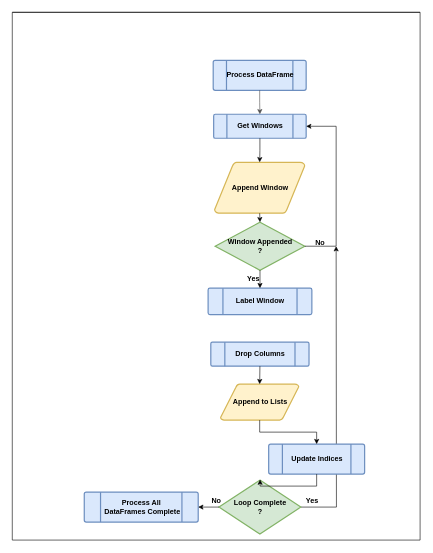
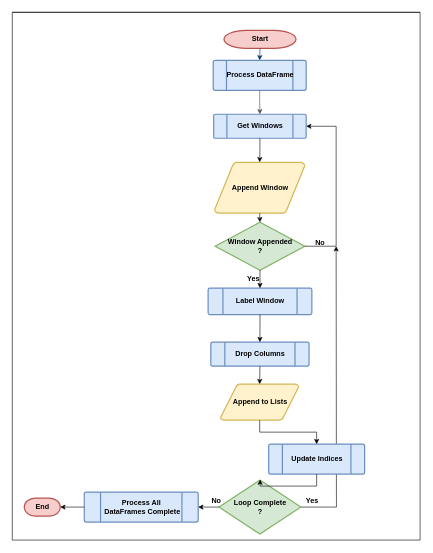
  <mxCell id="0" />
  <mxCell id="1" parent="0" />
  <mxCell id="2" value="" style="group;movable=0;resizable=0;rotatable=0;deletable=0;editable=0;locked=1;connectable=0;" vertex="1" connectable="0" parent="1"><mxGeometry x="20" y="20" width="680" height="880" as="geometry" /></mxCell>
+ <mxCell id="3" value="&lt;b&gt;Start&lt;/b&gt;" style="shape=mxgraph.flowchart.terminator;strokeWidth=2;gradientDirection=north;fontStyle=0;html=1;fillColor=#f8cecc;strokeColor=#b85450;movable=0;resizable=0;rotatable=0;deletable=0;editable=0;locked=1;connectable=0;" parent="2" vertex="1"><mxGeometry x="353.01" y="30" width="120" height="30" as="geometry" /></mxCell>
+ <mxCell id="4" style="fontStyle=1;strokeColor=#003366;strokeWidth=1;html=1;entryX=0.5;entryY=0;entryDx=0;entryDy=0;entryPerimeter=0;fontColor=#4D4D4D;exitX=0.5;exitY=1;exitDx=0;exitDy=0;exitPerimeter=0;movable=0;resizable=0;rotatable=0;deletable=0;editable=0;locked=1;connectable=0;" parent="2" source="3" target="11" edge="1"><mxGeometry relative="1" as="geometry"><mxPoint x="225.765" y="100" as="targetPoint" /><Array as="points" /></mxGeometry></mxCell>
  <mxCell id="5" value="Yes" style="text;fontStyle=1;html=1;strokeColor=none;gradientColor=none;fillColor=none;strokeWidth=2;movable=0;resizable=0;rotatable=0;deletable=0;editable=0;locked=1;connectable=0;" parent="2" vertex="1"><mxGeometry x="390" y="430" width="40" height="26" as="geometry" /></mxCell>
  <mxCell id="6" value="&lt;b&gt;No&lt;/b&gt;" style="text;fontStyle=0;html=1;strokeColor=none;gradientColor=none;fillColor=none;strokeWidth=2;align=center;movable=0;resizable=0;rotatable=0;deletable=0;editable=0;locked=1;connectable=0;" parent="2" vertex="1"><mxGeometry x="492.5" y="370" width="40" height="26" as="geometry" /></mxCell>
  <mxCell id="7" style="edgeStyle=orthogonalEdgeStyle;rounded=0;orthogonalLoop=1;jettySize=auto;html=1;exitX=1;exitY=0.5;exitDx=0;exitDy=0;exitPerimeter=0;movable=0;resizable=0;rotatable=0;deletable=0;editable=0;locked=1;connectable=0;" edge="1" parent="2" source="8"><mxGeometry relative="1" as="geometry"><mxPoint x="540.0" y="390" as="targetPoint" /></mxGeometry></mxCell>
  <mxCell id="8" value="&lt;b&gt;Loop Complete&lt;br&gt;?&lt;/b&gt;" style="shape=mxgraph.flowchart.decision;strokeWidth=2;gradientDirection=north;fontStyle=0;html=1;fillColor=#d5e8d4;strokeColor=#82b366;movable=0;resizable=0;rotatable=0;deletable=0;editable=0;locked=1;connectable=0;" parent="2" vertex="1"><mxGeometry x="344.7" y="780" width="136.38" height="90" as="geometry" /></mxCell>
  <mxCell id="9" value="&lt;font style=&quot;font-size: 12px;&quot;&gt;&lt;b style=&quot;font-size: 12px;&quot;&gt;Process All&lt;br&gt;&amp;nbsp;DataFrames Complete&lt;/b&gt;&lt;/font&gt;" style="shape=mxgraph.flowchart.predefined_process;strokeWidth=2;gradientDirection=north;fontStyle=0;html=1;verticalAlign=middle;fontSize=12;fillColor=#dae8fc;strokeColor=#6c8ebf;movable=0;resizable=0;rotatable=0;deletable=0;editable=0;locked=1;connectable=0;" parent="2" vertex="1"><mxGeometry x="120" y="800" width="190" height="50" as="geometry" /></mxCell>
+ <mxCell id="10" value="&lt;b&gt;End&lt;/b&gt;" style="shape=mxgraph.flowchart.terminator;strokeWidth=2;gradientDirection=north;fontStyle=0;html=1;fillColor=#f8cecc;strokeColor=#b85450;movable=0;resizable=0;rotatable=0;deletable=0;editable=0;locked=1;connectable=0;" parent="2" vertex="1"><mxGeometry x="20" y="810" width="60" height="30" as="geometry" /></mxCell>
  <mxCell id="11" value="&lt;b&gt;Process DataFrame&lt;/b&gt;" style="shape=mxgraph.flowchart.predefined_process;strokeWidth=2;gradientDirection=north;fontStyle=0;html=1;verticalAlign=middle;fillColor=#dae8fc;strokeColor=#6c8ebf;movable=0;resizable=0;rotatable=0;deletable=0;editable=0;locked=1;connectable=0;" vertex="1" parent="2"><mxGeometry x="335" y="80" width="155" height="50" as="geometry" /></mxCell>
  <mxCell id="12" value="&lt;b&gt;Append Window&lt;/b&gt;" style="shape=mxgraph.flowchart.data;strokeWidth=2;gradientDirection=north;fontStyle=0;html=1;verticalAlign=middle;fillColor=#fff2cc;strokeColor=#d6b656;movable=0;resizable=0;rotatable=0;deletable=0;editable=0;locked=1;connectable=0;" vertex="1" parent="2"><mxGeometry x="337.24" y="250" width="150.52" height="85" as="geometry" /></mxCell>
  <mxCell id="13" value="&lt;b&gt;Get Windows&lt;/b&gt;" style="shape=mxgraph.flowchart.predefined_process;strokeWidth=2;gradientDirection=north;fontStyle=0;html=1;verticalAlign=middle;fillColor=#dae8fc;strokeColor=#6c8ebf;movable=0;resizable=0;rotatable=0;deletable=0;editable=0;locked=1;connectable=0;" vertex="1" parent="2"><mxGeometry x="335.78" y="170" width="154.22" height="40" as="geometry" /></mxCell>
  <mxCell id="14" value="&lt;b&gt;Window Appended&lt;br&gt;&lt;font style=&quot;font-size: 12px;&quot;&gt;?&lt;/font&gt;&lt;/b&gt;" style="shape=mxgraph.flowchart.decision;strokeWidth=2;gradientDirection=north;fontStyle=0;html=1;verticalAlign=middle;fillColor=#d5e8d4;strokeColor=#82b366;movable=0;resizable=0;rotatable=0;deletable=0;editable=0;locked=1;connectable=0;" vertex="1" parent="2"><mxGeometry x="338.27" y="350" width="149.49" height="80" as="geometry" /></mxCell>
  <mxCell id="15" value="&lt;b&gt;Label Window&lt;/b&gt;" style="shape=mxgraph.flowchart.predefined_process;strokeWidth=2;gradientDirection=north;fontStyle=0;html=1;verticalAlign=middle;fillColor=#dae8fc;strokeColor=#6c8ebf;movable=0;resizable=0;rotatable=0;deletable=0;editable=0;locked=1;connectable=0;" vertex="1" parent="2"><mxGeometry x="326.5" y="460" width="173.01" height="44" as="geometry" /></mxCell>
  <mxCell id="16" value="&lt;b&gt;Update Indices&lt;/b&gt;" style="shape=mxgraph.flowchart.predefined_process;strokeWidth=2;gradientDirection=north;fontStyle=0;html=1;verticalAlign=middle;fillColor=#dae8fc;strokeColor=#6c8ebf;movable=0;resizable=0;rotatable=0;deletable=0;editable=0;locked=1;connectable=0;" vertex="1" parent="2"><mxGeometry x="427.5" y="720" width="160" height="50" as="geometry" /></mxCell>
  <mxCell id="17" style="edgeStyle=orthogonalEdgeStyle;rounded=0;orthogonalLoop=1;jettySize=auto;html=1;exitX=0.5;exitY=1;exitDx=0;exitDy=0;exitPerimeter=0;entryX=0.5;entryY=0;entryDx=0;entryDy=0;entryPerimeter=0;movable=0;resizable=0;rotatable=0;deletable=0;editable=0;locked=1;connectable=0;" edge="1" parent="2" source="13" target="12"><mxGeometry relative="1" as="geometry" /></mxCell>
  <mxCell id="18" style="edgeStyle=orthogonalEdgeStyle;rounded=0;orthogonalLoop=1;jettySize=auto;html=1;exitX=0.5;exitY=1;exitDx=0;exitDy=0;exitPerimeter=0;entryX=0.5;entryY=0;entryDx=0;entryDy=0;entryPerimeter=0;strokeColor=#4D4D4D;movable=0;resizable=0;rotatable=0;deletable=0;editable=0;locked=1;connectable=0;" edge="1" parent="2" source="11" target="13"><mxGeometry relative="1" as="geometry" /></mxCell>
  <mxCell id="19" style="edgeStyle=orthogonalEdgeStyle;rounded=0;orthogonalLoop=1;jettySize=auto;html=1;exitX=0.5;exitY=1;exitDx=0;exitDy=0;exitPerimeter=0;entryX=0.5;entryY=0;entryDx=0;entryDy=0;entryPerimeter=0;movable=0;resizable=0;rotatable=0;deletable=0;editable=0;locked=1;connectable=0;" edge="1" parent="2" source="12" target="14"><mxGeometry relative="1" as="geometry" /></mxCell>
+ <mxCell id="20" style="edgeStyle=orthogonalEdgeStyle;rounded=0;orthogonalLoop=1;jettySize=auto;html=1;exitX=0;exitY=0.5;exitDx=0;exitDy=0;exitPerimeter=0;entryX=1;entryY=0.5;entryDx=0;entryDy=0;entryPerimeter=0;movable=0;resizable=0;rotatable=0;deletable=0;editable=0;locked=1;connectable=0;" edge="1" parent="2" source="9" target="10"><mxGeometry relative="1" as="geometry" /></mxCell>
  <mxCell id="21" style="edgeStyle=orthogonalEdgeStyle;rounded=0;orthogonalLoop=1;jettySize=auto;html=1;exitX=0;exitY=0.5;exitDx=0;exitDy=0;exitPerimeter=0;entryX=1;entryY=0.5;entryDx=0;entryDy=0;entryPerimeter=0;movable=0;resizable=0;rotatable=0;deletable=0;editable=0;locked=1;connectable=0;" edge="1" parent="2" source="8" target="9"><mxGeometry relative="1" as="geometry" /></mxCell>
  <mxCell id="22" value="&lt;b&gt;Drop Columns&lt;/b&gt;" style="shape=mxgraph.flowchart.predefined_process;strokeWidth=2;gradientDirection=north;fontStyle=0;html=1;verticalAlign=middle;fillColor=#dae8fc;strokeColor=#6c8ebf;movable=0;resizable=0;rotatable=0;deletable=0;editable=0;locked=1;connectable=0;" vertex="1" parent="2"><mxGeometry x="331.01" y="550" width="163.76" height="40" as="geometry" /></mxCell>
  <mxCell id="23" style="edgeStyle=orthogonalEdgeStyle;rounded=0;orthogonalLoop=1;jettySize=auto;html=1;exitX=0.5;exitY=1;exitDx=0;exitDy=0;exitPerimeter=0;entryX=0.502;entryY=-0.01;entryDx=0;entryDy=0;entryPerimeter=0;movable=0;resizable=0;rotatable=0;deletable=0;editable=0;locked=1;connectable=0;" edge="1" parent="2" source="16" target="8"><mxGeometry relative="1" as="geometry" /></mxCell>
  <mxCell id="24" value="Yes" style="text;fontStyle=1;html=1;strokeColor=none;gradientColor=none;fillColor=none;strokeWidth=2;movable=0;resizable=0;rotatable=0;deletable=0;editable=0;locked=1;connectable=0;" vertex="1" parent="2"><mxGeometry x="487.76" y="800" width="40" height="26" as="geometry" /></mxCell>
  <mxCell id="25" value="&lt;b&gt;No&lt;/b&gt;" style="text;fontStyle=0;html=1;strokeColor=none;gradientColor=none;fillColor=none;strokeWidth=2;align=center;movable=0;resizable=0;rotatable=0;deletable=0;editable=0;locked=1;connectable=0;" vertex="1" parent="2"><mxGeometry x="320" y="800" width="40" height="26" as="geometry" /></mxCell>
  <mxCell id="26" value="&lt;b&gt;Append to Lists&lt;/b&gt;" style="shape=mxgraph.flowchart.data;strokeWidth=2;gradientDirection=north;fontStyle=0;html=1;verticalAlign=middle;fillColor=#fff2cc;strokeColor=#d6b656;movable=0;resizable=0;rotatable=0;deletable=0;editable=0;locked=1;connectable=0;" vertex="1" parent="2"><mxGeometry x="347.24" y="620" width="130.52" height="60" as="geometry" /></mxCell>
  <mxCell id="27" style="edgeStyle=orthogonalEdgeStyle;rounded=0;orthogonalLoop=1;jettySize=auto;html=1;exitX=0.5;exitY=1;exitDx=0;exitDy=0;exitPerimeter=0;entryX=0.5;entryY=0;entryDx=0;entryDy=0;entryPerimeter=0;movable=0;resizable=0;rotatable=0;deletable=0;editable=0;locked=1;connectable=0;" edge="1" parent="2" source="14" target="15"><mxGeometry relative="1" as="geometry" /></mxCell>
+ <mxCell id="28" style="edgeStyle=orthogonalEdgeStyle;rounded=0;orthogonalLoop=1;jettySize=auto;html=1;exitX=0.5;exitY=1;exitDx=0;exitDy=0;exitPerimeter=0;entryX=0.5;entryY=0;entryDx=0;entryDy=0;entryPerimeter=0;movable=0;resizable=0;rotatable=0;deletable=0;editable=0;locked=1;connectable=0;" edge="1" parent="2" source="15" target="22"><mxGeometry relative="1" as="geometry" /></mxCell>
  <mxCell id="29" style="edgeStyle=orthogonalEdgeStyle;rounded=0;orthogonalLoop=1;jettySize=auto;html=1;exitX=0.5;exitY=1;exitDx=0;exitDy=0;exitPerimeter=0;entryX=0.5;entryY=0;entryDx=0;entryDy=0;entryPerimeter=0;movable=0;resizable=0;rotatable=0;deletable=0;editable=0;locked=1;connectable=0;" edge="1" parent="2" source="22" target="26"><mxGeometry relative="1" as="geometry" /></mxCell>
  <mxCell id="30" style="edgeStyle=orthogonalEdgeStyle;rounded=0;orthogonalLoop=1;jettySize=auto;html=1;exitX=0.5;exitY=1;exitDx=0;exitDy=0;exitPerimeter=0;entryX=0.5;entryY=0;entryDx=0;entryDy=0;entryPerimeter=0;movable=0;resizable=0;rotatable=0;deletable=0;editable=0;locked=1;connectable=0;" edge="1" parent="2" source="26" target="16"><mxGeometry relative="1" as="geometry" /></mxCell>
  <mxCell id="31" style="edgeStyle=orthogonalEdgeStyle;rounded=0;orthogonalLoop=1;jettySize=auto;html=1;exitX=1;exitY=0.5;exitDx=0;exitDy=0;exitPerimeter=0;entryX=1;entryY=0.5;entryDx=0;entryDy=0;entryPerimeter=0;movable=0;resizable=0;rotatable=0;deletable=0;editable=0;locked=1;connectable=0;" edge="1" parent="2" source="14" target="13"><mxGeometry relative="1" as="geometry"><Array as="points"><mxPoint x="540" y="390" /><mxPoint x="540" y="190" /></Array></mxGeometry></mxCell>
  <mxCell id="32" value="" style="endArrow=none;html=1;rounded=0;movable=0;resizable=0;rotatable=0;deletable=0;editable=0;locked=1;connectable=0;" edge="1" parent="2"><mxGeometry width="50" height="50" relative="1" as="geometry"><mxPoint as="sourcePoint" /><mxPoint x="680" as="targetPoint" /></mxGeometry></mxCell>
  <mxCell id="33" value="" style="endArrow=none;html=1;rounded=0;movable=0;resizable=0;rotatable=0;deletable=0;editable=0;locked=1;connectable=0;" edge="1" parent="2"><mxGeometry width="50" height="50" relative="1" as="geometry"><mxPoint as="sourcePoint" /><mxPoint x="680" as="targetPoint" /></mxGeometry></mxCell>
  <mxCell id="34" value="" style="endArrow=none;html=1;rounded=0;movable=0;resizable=0;rotatable=0;deletable=0;editable=0;locked=1;connectable=0;" edge="1" parent="2"><mxGeometry width="50" height="50" relative="1" as="geometry"><mxPoint y="880" as="sourcePoint" /><mxPoint x="680" y="880" as="targetPoint" /></mxGeometry></mxCell>
  <mxCell id="35" value="" style="endArrow=none;html=1;rounded=0;movable=0;resizable=0;rotatable=0;deletable=0;editable=0;locked=1;connectable=0;" edge="1" parent="2"><mxGeometry width="50" height="50" relative="1" as="geometry"><mxPoint y="880" as="sourcePoint" /><mxPoint as="targetPoint" /></mxGeometry></mxCell>
  <mxCell id="36" value="" style="endArrow=none;html=1;rounded=0;movable=0;resizable=0;rotatable=0;deletable=0;editable=0;locked=1;connectable=0;" edge="1" parent="2"><mxGeometry width="50" height="50" relative="1" as="geometry"><mxPoint x="680" y="880" as="sourcePoint" /><mxPoint x="680" as="targetPoint" /></mxGeometry></mxCell>
